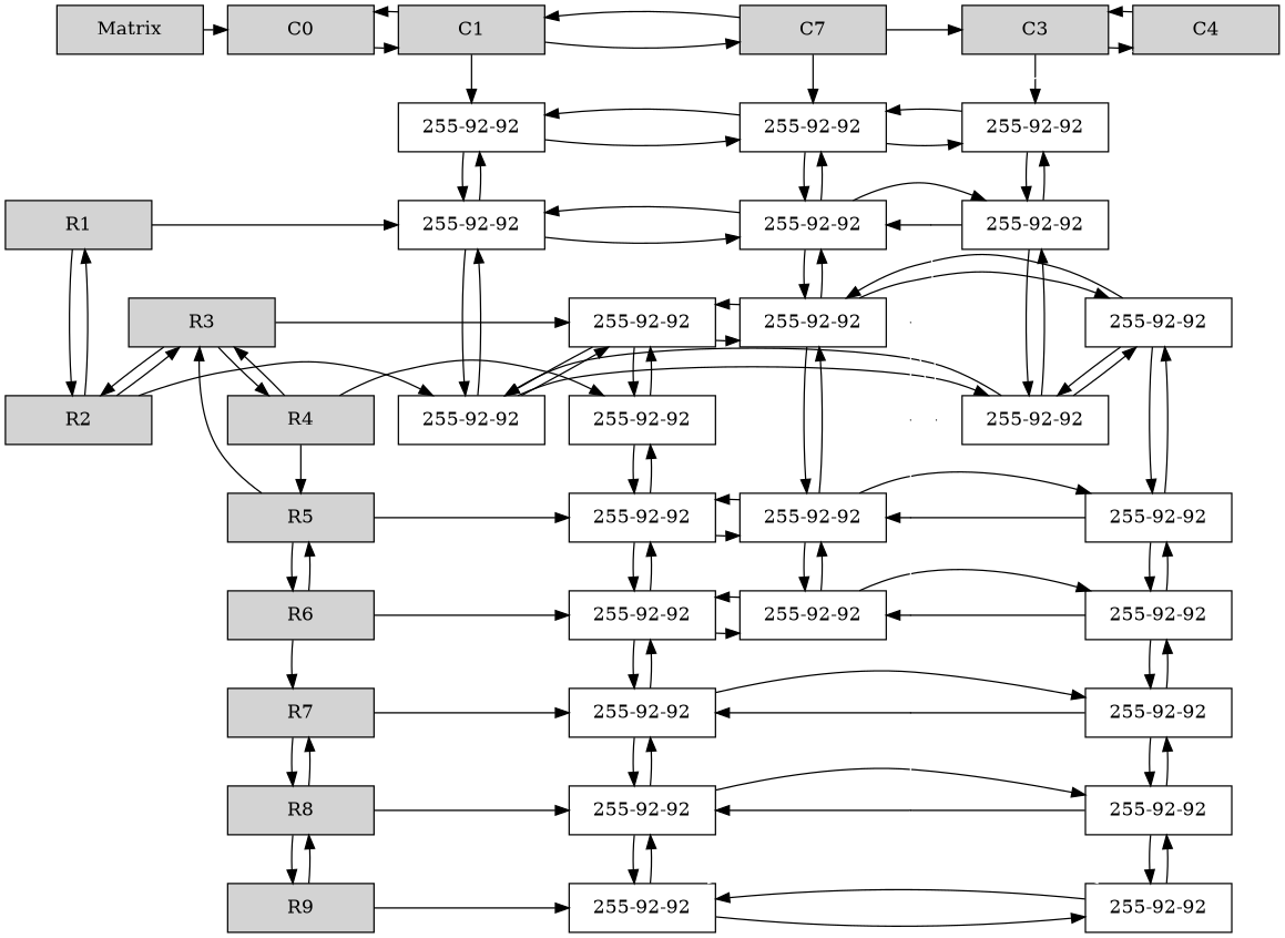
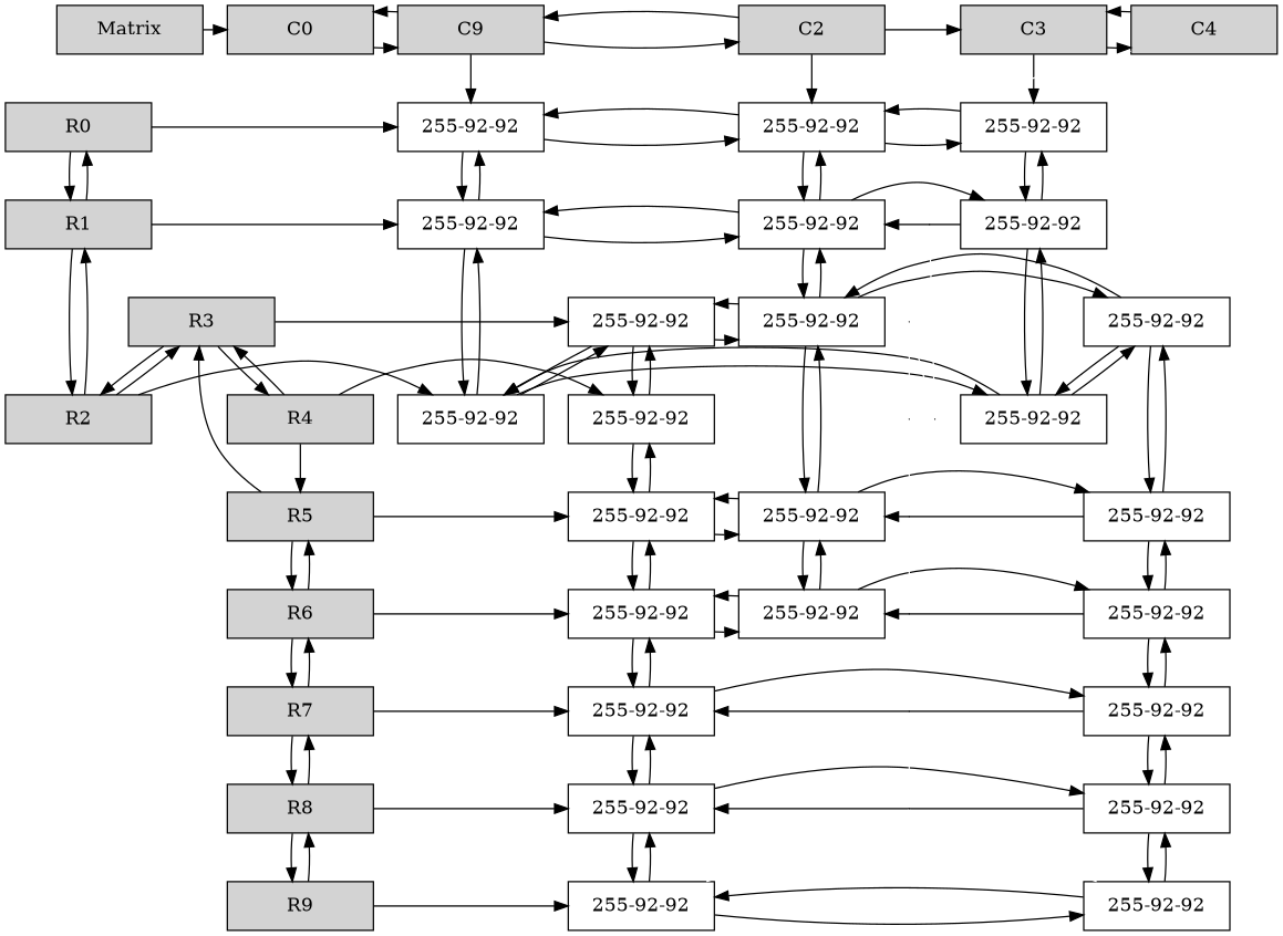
  digraph {
    node [group=1 shape=box]
    n1 [label=Matrix style=filled width=1.5]
    n2 [group=2 label=C0 style=filled width=1.5]
-   n3 [group=3 label=C1 style=filled width=1.5]
-   n4 [group=4 label=C7 style=filled width=1.5]
+   n3 [group=3 label=C9 style=filled width=1.5]
+   n4 [group=4 label=C2 style=filled width=1.5]
    n5 [group=5 label=C3 style=filled width=1.5]
    n6 [group=6 label=C4 style=filled width=1.5]
    n7 [label=R6 style=filled width=1.5]
    e5 [shape=point width=0 group=""]
+   n9 [label=R0 style=filled width=1.5]
    n10 [group=3 label="255-92-92" width=1.5]
    n11 [group=4 label="255-92-92" width=1.5]
    n12 [group=5 label="255-92-92" width=1.5]
    n13 [label=R1 style=filled width=1.5]
    n14 [group=3 label="255-92-92" width=1.5]
    n15 [group=4 label="255-92-92" width=1.5]
    n16 [group=5 label="255-92-92" width=1.5]
    n17 [label=R2 style=filled width=1.5]
    n18 [group=3 label="255-92-92" width=1.5]
    n19 [group=5 label="255-92-92" width=1.5]
    n20 [label=R3 style=filled width=1.5]
    n21 [group=3 label="255-92-92" width=1.5]
    n22 [group=4 label="255-92-92" width=1.5]
    n23 [group=5 label="255-92-92" width=1.5]
    n24 [label=R4 style=filled width=1.5]
    n25 [group=3 label="255-92-92" width=1.5]
    n26 [label=R5 style=filled width=1.5]
    n27 [group=3 label="255-92-92" width=1.5]
    n28 [group=4 label="255-92-92" width=1.5]
    n29 [group=5 label="255-92-92" width=1.5]
    n30 [group=3 label="255-92-92" width=1.5]
    n31 [group=4 label="255-92-92" width=1.5]
    n32 [group=5 label="255-92-92" width=1.5]
    n33 [label=R7 style=filled width=1.5]
    n34 [group=3 label="255-92-92" width=1.5]
    n35 [group=5 label="255-92-92" width=1.5]
    n36 [label=R8 style=filled width=1.5]
    n37 [group=3 label="255-92-92" width=1.5]
    n38 [group=5 label="255-92-92" width=1.5]
    n39 [label=R9 style=filled width=1.5]
    n40 [group=3 label="255-92-92" width=1.5]
    n41 [group=5 label="255-92-92" width=1.5]
    e0 [shape=point width=0 group=""]
    e1 [shape=point width=0 group=""]
    e2 [shape=point width=0 group=""]
    e3 [shape=point width=0 group=""]
    e4 [shape=point width=0 group=""]
    e6 [shape=point width=0 group=""]
    e7 [shape=point width=0 group=""]
    subgraph sub_1 {
      rank=same
      n1
      n2
      n3
      n4
      n5
      n6
    }
    subgraph sub_2 {
      rank=same
      n7
      e5
    }
    subgraph sub_3 {
      rank=same
+     n9
      n10
      n11
      n12
    }
    subgraph sub_4 {
      rank=same
      n13
      n14
      n15
      n16
    }
    subgraph sub_5 {
      rank=same
      n17
      n18
      n19
    }
    subgraph sub_6 {
      rank=same
      n20
      n21
      n22
      n23
    }
    subgraph sub_7 {
      rank=same
      n24
      n25
    }
    subgraph sub_8 {
      rank=same
      n26
      n27
      n28
      n29
    }
    subgraph sub_9 {
      rank=same
      n7
      n30
      n31
      n32
    }
    subgraph sub_10 {
      rank=same
      n33
      n34
      n35
    }
    subgraph sub_11 {
      rank=same
      n36
      n37
      n38
    }
    subgraph sub_12 {
      rank=same
      n39
      n40
      n41
    }
    subgraph sub_13 {
      rank=same
      n13
      e0
    }
    subgraph sub_14 {
      rank=same
      n17
      e1
    }
    subgraph sub_15 {
      rank=same
      n20
      e2
    }
    subgraph sub_16 {
      rank=same
      n24
      e3
    }
    subgraph sub_17 {
      rank=same
      n26
      e4
    }
    subgraph sub_18 {
      rank=same
      n33
      e6
    }
    subgraph sub_19 {
      rank=same
      n36
      e7
    }
    n1 -> n2
    n2 -> n3
    n3 -> n2
    n3 -> n4
    n3 -> n10
    n4 -> n3
    n4 -> n5
    n4 -> n11
    n5 -> n6
    n5 -> n12
    n6 -> n5
    n6 -> e0 [color=white dir=none]
    n7 -> n26
    n7 -> n30
    n7 -> n33
    e5 -> e6 [color=white dir=none]
+   n9 -> n10
+   n9 -> n13
    n10 -> n11
    n10 -> n14
    n11 -> n10
    n11 -> n12
    n11 -> n15
    n12 -> n11
    n12 -> n16
+   n13 -> n9
    n13 -> n14
    n13 -> n17
    n14 -> n10
    n14 -> n15
    n14 -> n18
    n15 -> n11
    n15 -> n14
    n15 -> n16
    n15 -> n22
    n16 -> n12
    n16 -> n15
    n16 -> n19
    n17 -> n13
    n17 -> n18
    n17 -> n20
    n18 -> n14
    n18 -> n19
    n18 -> n21
    n19 -> n16
    n19 -> n18
    n19 -> n23
    n20 -> n17
    n20 -> n21
    n20 -> n24
    n21 -> n18
    n21 -> n22
    n21 -> n25
    n22 -> n15
    n22 -> n21
    n22 -> n23
    n22 -> n28
    n23 -> n19
    n23 -> n22
    n23 -> n29
    n24 -> n20
    n24 -> n25
    n24 -> n26
    n25 -> n21
    n25 -> n27
    n26 -> n7
    n26 -> n20
    n26 -> n27
    n27 -> n25
    n27 -> n28
    n27 -> n30
    n28 -> n22
    n28 -> n27
    n28 -> n29
    n28 -> n31
    n29 -> n23
    n29 -> n28
    n29 -> n32
    n30 -> n27
    n30 -> n31
    n30 -> n34
    n31 -> n28
    n31 -> n30
    n31 -> n32
    n32 -> n29
    n32 -> n31
    n32 -> n35
+   n33 -> n7
    n33 -> n34
    n33 -> n36
    n34 -> n30
    n34 -> n35
    n34 -> n37
    n35 -> n32
    n35 -> n34
    n35 -> n38
    n36 -> n33
    n36 -> n37
    n36 -> n39
    n37 -> n34
    n37 -> n38
    n37 -> n40
    n38 -> n35
    n38 -> n37
    n38 -> n41
    n39 -> n36
    n39 -> n40
    n40 -> n37
    n40 -> n41
    n41 -> n38
    n41 -> n40
    e0 -> e1 [color=white dir=none]
    e1 -> e2 [color=white dir=none]
    e2 -> e3 [color=white dir=none]
    e3 -> e4 [color=white dir=none]
    e4 -> e5 [color=white dir=none]
    e6 -> e7 [color=white dir=none]
    e7 -> n40 [color=white dir=none]
    e7 -> n41 [color=white dir=none]
  }
